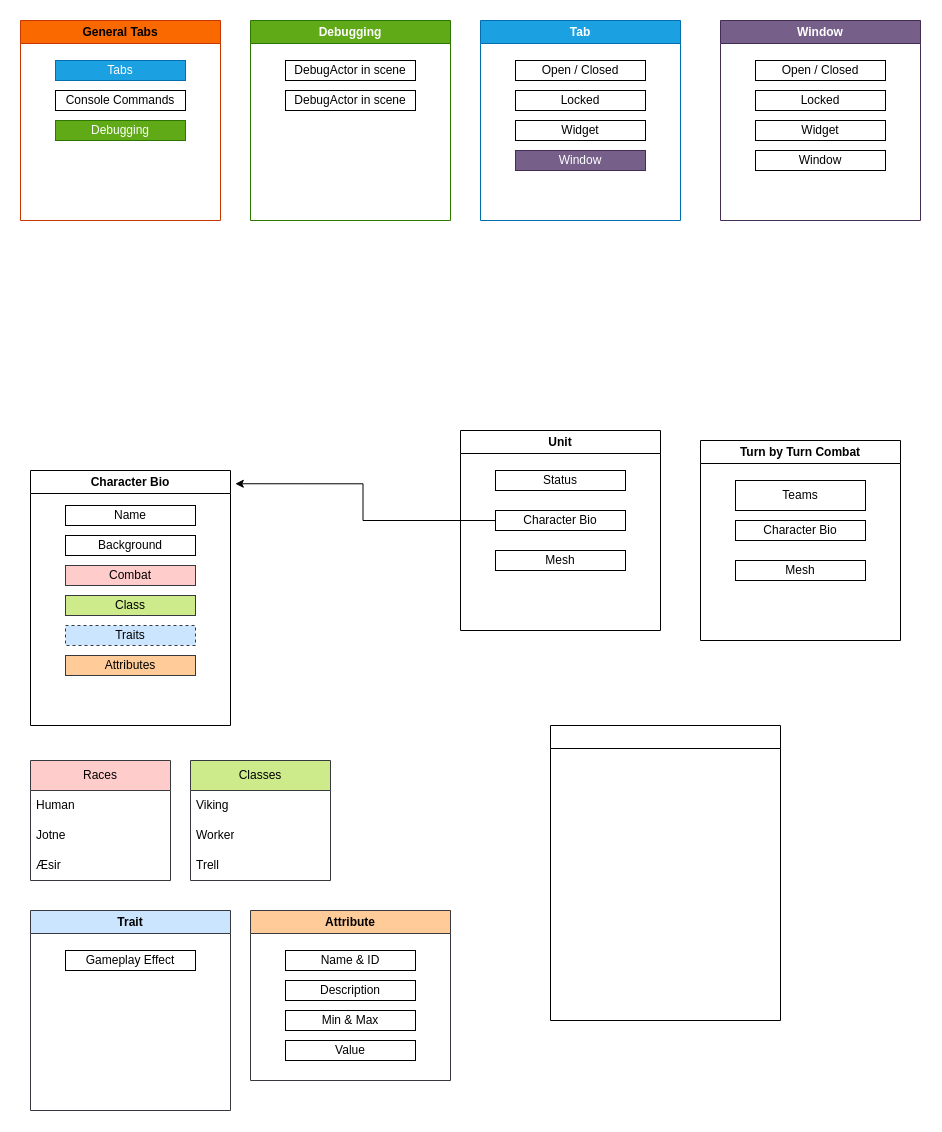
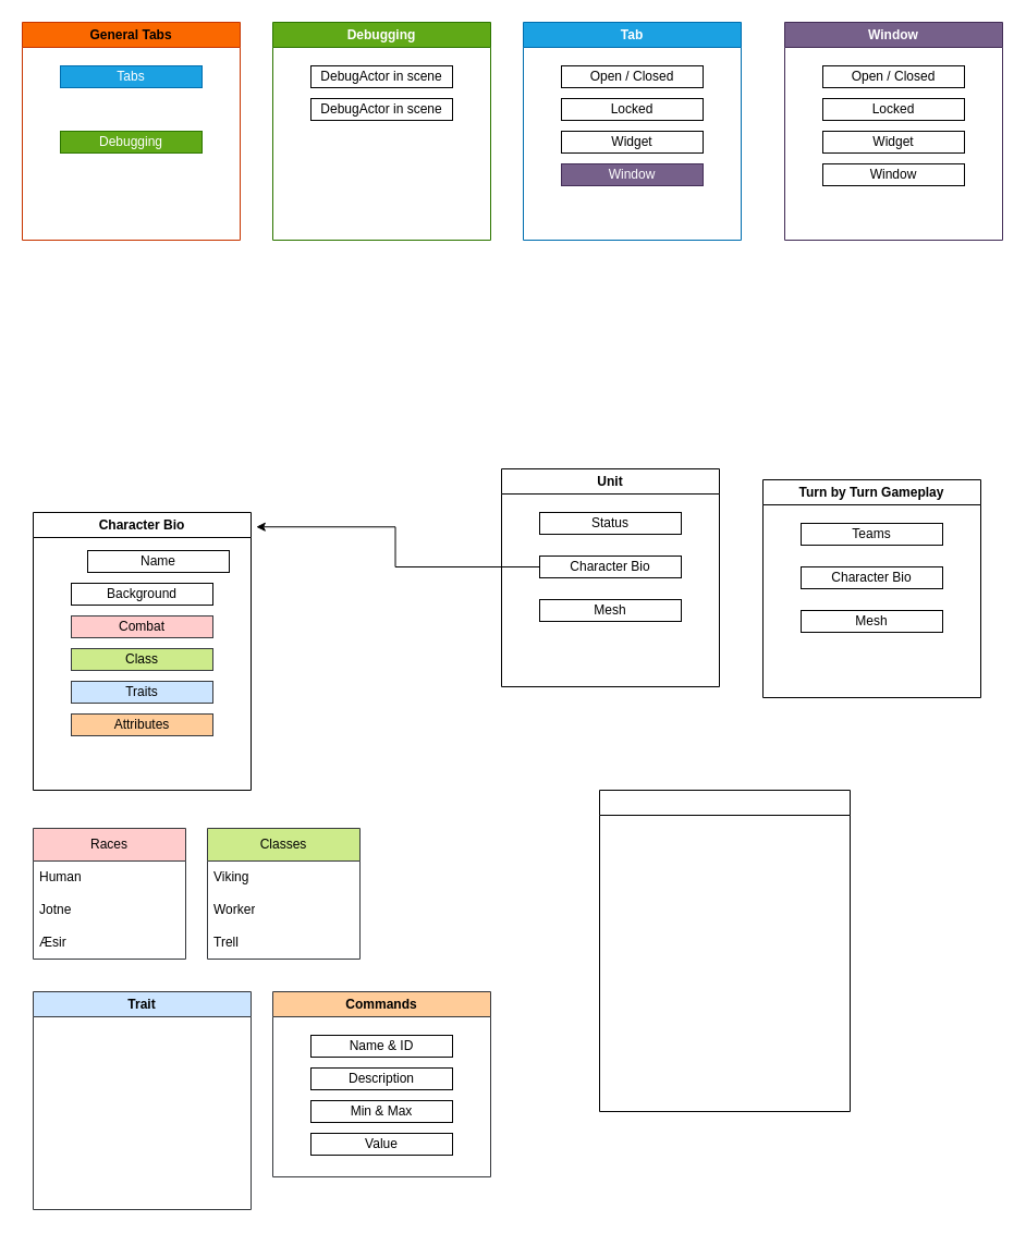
  <mxCell id="0" />
  <mxCell id="1" parent="0" />
  <mxCell id="2" value="Unit" style="swimlane;whiteSpace=wrap;html=1;" vertex="1" parent="1"><mxGeometry x="460" y="430" width="200" height="200" as="geometry" /></mxCell>
  <mxCell id="3" value="Status" style="rounded=0;whiteSpace=wrap;html=1;" vertex="1" parent="2"><mxGeometry x="35" y="40" width="130" height="20" as="geometry" /></mxCell>
  <mxCell id="4" value="Character Bio" style="rounded=0;whiteSpace=wrap;html=1;" vertex="1" parent="2"><mxGeometry x="35" y="80" width="130" height="20" as="geometry" /></mxCell>
  <mxCell id="5" value="Mesh" style="rounded=0;whiteSpace=wrap;html=1;" vertex="1" parent="2"><mxGeometry x="35" y="120.0" width="130" height="20" as="geometry" /></mxCell>
  <mxCell id="6" value="Character Bio" style="swimlane;whiteSpace=wrap;html=1;" vertex="1" parent="1"><mxGeometry x="30" y="470" width="200" height="255" as="geometry" /></mxCell>
- <mxCell id="7" value="Name" style="rounded=0;whiteSpace=wrap;html=1;" vertex="1" parent="6"><mxGeometry x="35" y="35" width="130" height="20" as="geometry" /></mxCell>
+ <mxCell id="7" value="Name" style="rounded=0;whiteSpace=wrap;html=1;" vertex="1" parent="6"><mxGeometry x="50" y="35" width="130" height="20" as="geometry" /></mxCell>
  <mxCell id="8" value="Background" style="rounded=0;whiteSpace=wrap;html=1;" vertex="1" parent="6"><mxGeometry x="35" y="65" width="130" height="20" as="geometry" /></mxCell>
  <mxCell id="9" value="Combat" style="rounded=0;whiteSpace=wrap;html=1;fillColor=#ffcccc;strokeColor=#36393d;" vertex="1" parent="6"><mxGeometry x="35" y="95" width="130" height="20" as="geometry" /></mxCell>
  <mxCell id="10" value="Class" style="rounded=0;whiteSpace=wrap;html=1;fillColor=#cdeb8b;strokeColor=#36393d;" vertex="1" parent="6"><mxGeometry x="35" y="125.0" width="130" height="20" as="geometry" /></mxCell>
- <mxCell id="11" value="Traits" style="rounded=0;whiteSpace=wrap;html=1;fillColor=#cce5ff;strokeColor=#36393d;dashed=1;" vertex="1" parent="6"><mxGeometry x="35" y="155.0" width="130" height="20" as="geometry" /></mxCell>
+ <mxCell id="11" value="Traits" style="rounded=0;whiteSpace=wrap;html=1;fillColor=#cce5ff;strokeColor=#36393d;" vertex="1" parent="6"><mxGeometry x="35" y="155.0" width="130" height="20" as="geometry" /></mxCell>
  <mxCell id="12" value="Attributes" style="rounded=0;whiteSpace=wrap;html=1;fillColor=#ffcc99;strokeColor=#36393d;" vertex="1" parent="6"><mxGeometry x="35" y="185.0" width="130" height="20" as="geometry" /></mxCell>
  <mxCell id="13" value="Trait" style="swimlane;whiteSpace=wrap;html=1;fillColor=#cce5ff;strokeColor=#36393d;" vertex="1" parent="1"><mxGeometry x="30" y="910" width="200" height="200" as="geometry" /></mxCell>
- <mxCell id="14" value="Gameplay Effect" style="rounded=0;whiteSpace=wrap;html=1;" vertex="1" parent="13"><mxGeometry x="35" y="40.0" width="130" height="20" as="geometry" /></mxCell>
  <mxCell id="15" value="Races" style="swimlane;fontStyle=0;childLayout=stackLayout;horizontal=1;startSize=30;horizontalStack=0;resizeParent=1;resizeParentMax=0;resizeLast=0;collapsible=1;marginBottom=0;whiteSpace=wrap;html=1;fillColor=#ffcccc;strokeColor=#36393d;" vertex="1" parent="1"><mxGeometry x="30" y="760" width="140" height="120" as="geometry" /></mxCell>
  <mxCell id="16" value="Human" style="text;strokeColor=none;fillColor=none;align=left;verticalAlign=middle;spacingLeft=4;spacingRight=4;overflow=hidden;points=[[0,0.5],[1,0.5]];portConstraint=eastwest;rotatable=0;whiteSpace=wrap;html=1;" vertex="1" parent="15"><mxGeometry y="30" width="140" height="30" as="geometry" /></mxCell>
  <mxCell id="17" value="Jotne" style="text;strokeColor=none;fillColor=none;align=left;verticalAlign=middle;spacingLeft=4;spacingRight=4;overflow=hidden;points=[[0,0.5],[1,0.5]];portConstraint=eastwest;rotatable=0;whiteSpace=wrap;html=1;" vertex="1" parent="15"><mxGeometry y="60" width="140" height="30" as="geometry" /></mxCell>
  <mxCell id="18" value="Æsir" style="text;strokeColor=none;fillColor=none;align=left;verticalAlign=middle;spacingLeft=4;spacingRight=4;overflow=hidden;points=[[0,0.5],[1,0.5]];portConstraint=eastwest;rotatable=0;whiteSpace=wrap;html=1;" vertex="1" parent="15"><mxGeometry y="90" width="140" height="30" as="geometry" /></mxCell>
  <mxCell id="19" value="Classes" style="swimlane;fontStyle=0;childLayout=stackLayout;horizontal=1;startSize=30;horizontalStack=0;resizeParent=1;resizeParentMax=0;resizeLast=0;collapsible=1;marginBottom=0;whiteSpace=wrap;html=1;rounded=0;strokeColor=#36393d;fontFamily=Helvetica;fontSize=12;fillColor=#cdeb8b;" vertex="1" parent="1"><mxGeometry x="190" y="760" width="140" height="120" as="geometry" /></mxCell>
  <mxCell id="20" value="Viking" style="text;align=left;verticalAlign=middle;spacingLeft=4;spacingRight=4;overflow=hidden;points=[[0,0.5],[1,0.5]];portConstraint=eastwest;rotatable=0;whiteSpace=wrap;html=1;fontSize=12;fontFamily=Helvetica;" vertex="1" parent="19"><mxGeometry y="30" width="140" height="30" as="geometry" /></mxCell>
  <mxCell id="21" value="Worker" style="text;strokeColor=none;fillColor=none;align=left;verticalAlign=middle;spacingLeft=4;spacingRight=4;overflow=hidden;points=[[0,0.5],[1,0.5]];portConstraint=eastwest;rotatable=0;whiteSpace=wrap;html=1;fontSize=12;fontFamily=Helvetica;fontColor=default;" vertex="1" parent="19"><mxGeometry y="60" width="140" height="30" as="geometry" /></mxCell>
  <mxCell id="22" value="Trell" style="text;strokeColor=none;fillColor=none;align=left;verticalAlign=middle;spacingLeft=4;spacingRight=4;overflow=hidden;points=[[0,0.5],[1,0.5]];portConstraint=eastwest;rotatable=0;whiteSpace=wrap;html=1;fontSize=12;fontFamily=Helvetica;fontColor=default;" vertex="1" parent="19"><mxGeometry y="90" width="140" height="30" as="geometry" /></mxCell>
- <mxCell id="23" value="Attribute" style="swimlane;whiteSpace=wrap;html=1;fillColor=#ffcc99;strokeColor=#36393d;" vertex="1" parent="1"><mxGeometry x="250" y="910" width="200" height="170" as="geometry" /></mxCell>
+ <mxCell id="23" value="Commands" style="swimlane;whiteSpace=wrap;html=1;fillColor=#ffcc99;strokeColor=#36393d;" vertex="1" parent="1"><mxGeometry x="250" y="910" width="200" height="170" as="geometry" /></mxCell>
  <mxCell id="24" value="Name &amp;amp; ID" style="rounded=0;whiteSpace=wrap;html=1;" vertex="1" parent="23"><mxGeometry x="35" y="40.0" width="130" height="20" as="geometry" /></mxCell>
  <mxCell id="25" value="Description" style="rounded=0;whiteSpace=wrap;html=1;" vertex="1" parent="23"><mxGeometry x="35" y="70.0" width="130" height="20" as="geometry" /></mxCell>
  <mxCell id="26" value="Min &amp;amp; Max" style="rounded=0;whiteSpace=wrap;html=1;" vertex="1" parent="23"><mxGeometry x="35" y="100.0" width="130" height="20" as="geometry" /></mxCell>
  <mxCell id="27" value="Value" style="rounded=0;whiteSpace=wrap;html=1;" vertex="1" parent="23"><mxGeometry x="35" y="130.0" width="130" height="20" as="geometry" /></mxCell>
  <mxCell id="28" style="edgeStyle=orthogonalEdgeStyle;rounded=0;orthogonalLoop=1;jettySize=auto;html=1;exitX=0;exitY=0.5;exitDx=0;exitDy=0;entryX=1.024;entryY=0.052;entryDx=0;entryDy=0;entryPerimeter=0;fontFamily=Helvetica;fontSize=12;fontColor=default;" edge="1" parent="1" source="4" target="6"><mxGeometry relative="1" as="geometry" /></mxCell>
  <mxCell id="29" value="" style="swimlane;whiteSpace=wrap;html=1;rounded=0;strokeColor=default;fontFamily=Helvetica;fontSize=12;fontColor=default;fillColor=default;" vertex="1" parent="1"><mxGeometry x="550" y="725" width="230" height="295" as="geometry" /></mxCell>
- <mxCell id="30" value="Turn by Turn Combat" style="swimlane;whiteSpace=wrap;html=1;" vertex="1" parent="1"><mxGeometry x="700" y="440" width="200" height="200" as="geometry" /></mxCell>
- <mxCell id="31" value="Teams" style="rounded=0;whiteSpace=wrap;html=1;" vertex="1" parent="30"><mxGeometry x="35" y="40" width="130" height="30" as="geometry" /></mxCell>
+ <mxCell id="30" value="Turn by Turn Gameplay" style="swimlane;whiteSpace=wrap;html=1;" vertex="1" parent="1"><mxGeometry x="700" y="440" width="200" height="200" as="geometry" /></mxCell>
+ <mxCell id="31" value="Teams" style="rounded=0;whiteSpace=wrap;html=1;" vertex="1" parent="30"><mxGeometry x="35" y="40" width="130" height="20" as="geometry" /></mxCell>
  <mxCell id="32" value="Character Bio" style="rounded=0;whiteSpace=wrap;html=1;" vertex="1" parent="30"><mxGeometry x="35" y="80" width="130" height="20" as="geometry" /></mxCell>
  <mxCell id="33" value="Mesh" style="rounded=0;whiteSpace=wrap;html=1;" vertex="1" parent="30"><mxGeometry x="35" y="120.0" width="130" height="20" as="geometry" /></mxCell>
  <mxCell id="34" value="Debugging" style="swimlane;whiteSpace=wrap;html=1;fillColor=#60a917;strokeColor=#2D7600;startSize=23;fontColor=#ffffff;" vertex="1" parent="1"><mxGeometry x="250" y="20" width="200" height="200" as="geometry" /></mxCell>
  <mxCell id="35" value="DebugActor in scene" style="rounded=0;whiteSpace=wrap;html=1;" vertex="1" parent="34"><mxGeometry x="35" y="40.0" width="130" height="20" as="geometry" /></mxCell>
  <mxCell id="36" value="DebugActor in scene" style="rounded=0;whiteSpace=wrap;html=1;" vertex="1" parent="34"><mxGeometry x="35" y="70.0" width="130" height="20" as="geometry" /></mxCell>
  <mxCell id="37" value="Tab" style="swimlane;whiteSpace=wrap;html=1;fillColor=#1ba1e2;strokeColor=#006EAF;fontColor=#ffffff;" vertex="1" parent="1"><mxGeometry x="480" y="20" width="200" height="200" as="geometry" /></mxCell>
  <mxCell id="38" value="Open / Closed" style="rounded=0;whiteSpace=wrap;html=1;" vertex="1" parent="37"><mxGeometry x="35" y="40.0" width="130" height="20" as="geometry" /></mxCell>
  <mxCell id="39" value="Locked" style="rounded=0;whiteSpace=wrap;html=1;" vertex="1" parent="37"><mxGeometry x="35" y="70.0" width="130" height="20" as="geometry" /></mxCell>
  <mxCell id="40" value="Widget" style="rounded=0;whiteSpace=wrap;html=1;" vertex="1" parent="37"><mxGeometry x="35" y="100.0" width="130" height="20" as="geometry" /></mxCell>
  <mxCell id="41" value="Window" style="rounded=0;whiteSpace=wrap;html=1;fillColor=#76608a;fontColor=#ffffff;strokeColor=#432D57;" vertex="1" parent="37"><mxGeometry x="35" y="130.0" width="130" height="20" as="geometry" /></mxCell>
  <mxCell id="42" value="Window" style="swimlane;whiteSpace=wrap;html=1;fillColor=#76608a;strokeColor=#432D57;fontColor=#ffffff;" vertex="1" parent="1"><mxGeometry x="720" y="20" width="200" height="200" as="geometry" /></mxCell>
  <mxCell id="43" value="Open / Closed" style="rounded=0;whiteSpace=wrap;html=1;" vertex="1" parent="42"><mxGeometry x="35" y="40.0" width="130" height="20" as="geometry" /></mxCell>
  <mxCell id="44" value="Locked" style="rounded=0;whiteSpace=wrap;html=1;" vertex="1" parent="42"><mxGeometry x="35" y="70.0" width="130" height="20" as="geometry" /></mxCell>
  <mxCell id="45" value="Widget" style="rounded=0;whiteSpace=wrap;html=1;" vertex="1" parent="42"><mxGeometry x="35" y="100.0" width="130" height="20" as="geometry" /></mxCell>
  <mxCell id="46" value="Window" style="rounded=0;whiteSpace=wrap;html=1;" vertex="1" parent="42"><mxGeometry x="35" y="130.0" width="130" height="20" as="geometry" /></mxCell>
  <mxCell id="47" value="General Tabs" style="swimlane;whiteSpace=wrap;html=1;fillColor=#fa6800;strokeColor=#C73500;startSize=23;fontColor=#000000;" vertex="1" parent="1"><mxGeometry x="20" y="20" width="200" height="200" as="geometry" /></mxCell>
  <mxCell id="48" value="Tabs" style="rounded=0;whiteSpace=wrap;html=1;fillColor=#1ba1e2;fontColor=#ffffff;strokeColor=#006EAF;" vertex="1" parent="47"><mxGeometry x="35" y="40.0" width="130" height="20" as="geometry" /></mxCell>
- <mxCell id="49" value="Console Commands" style="rounded=0;whiteSpace=wrap;html=1;" vertex="1" parent="47"><mxGeometry x="35" y="70.0" width="130" height="20" as="geometry" /></mxCell>
  <mxCell id="50" value="Debugging" style="rounded=0;whiteSpace=wrap;html=1;fillColor=#60a917;fontColor=#ffffff;strokeColor=#2D7600;" vertex="1" parent="47"><mxGeometry x="35" y="100.0" width="130" height="20" as="geometry" /></mxCell>
